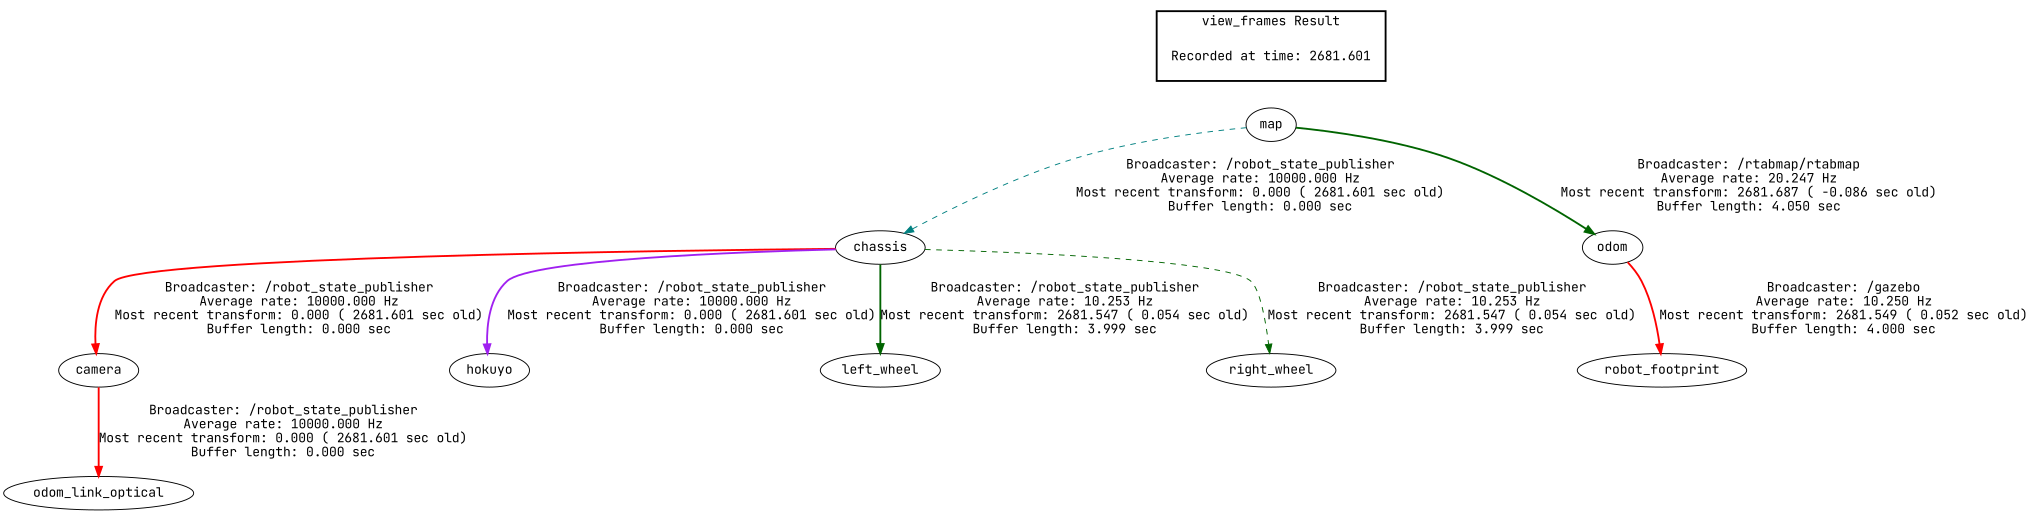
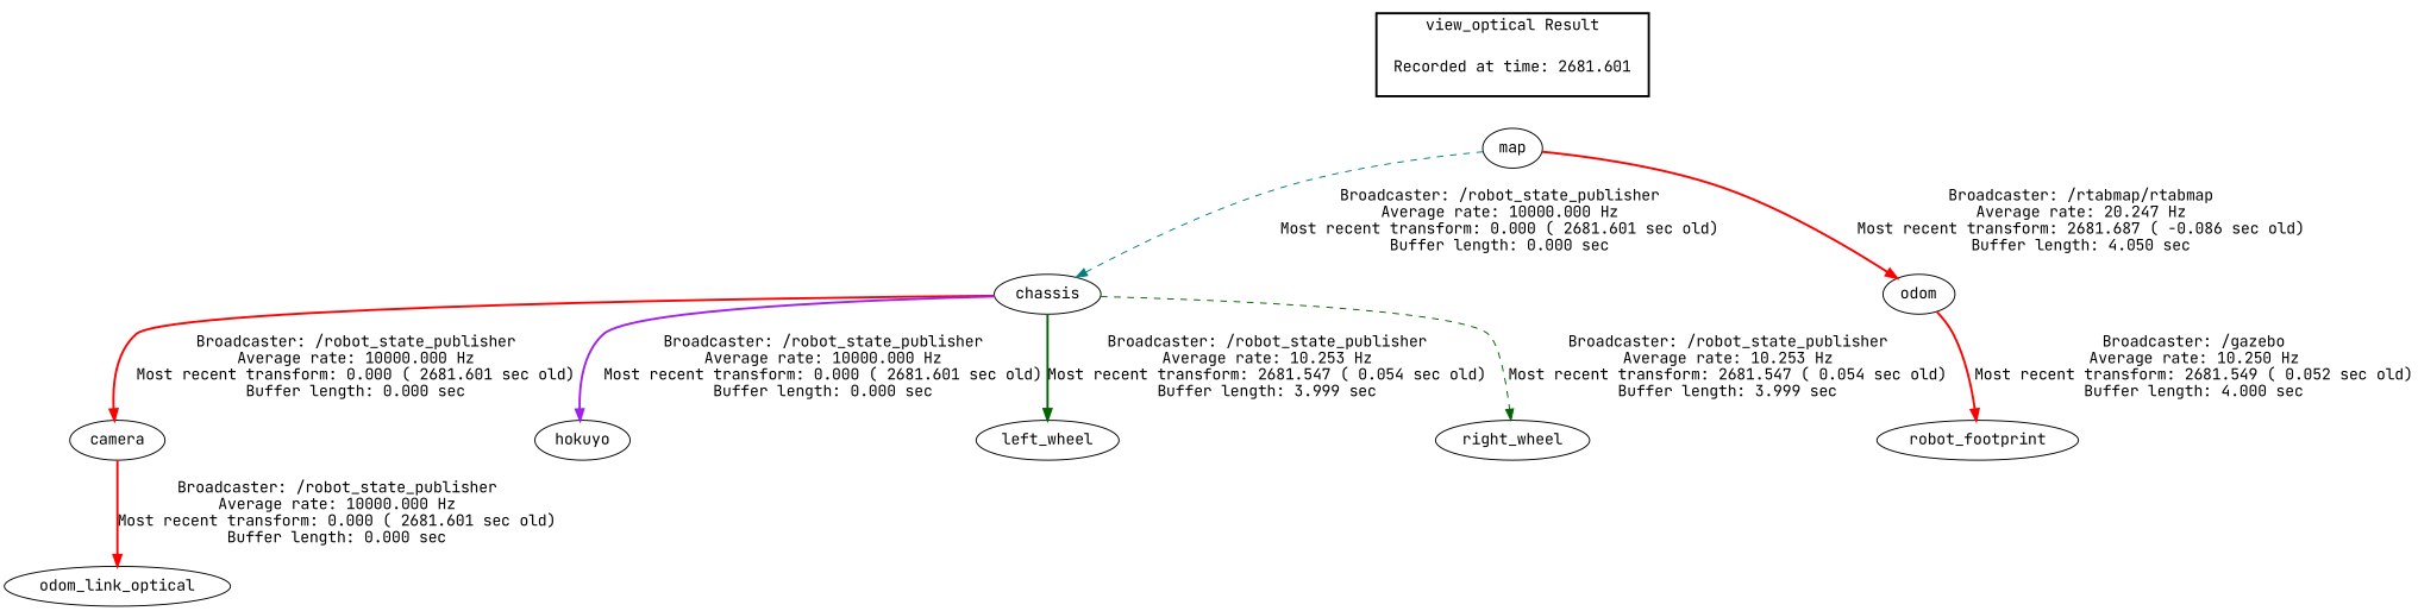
  digraph {
    fontname="JetBrains Mono"
    node [fontname="JetBrains Mono"]
    edge [fontname="JetBrains Mono" style=bold color=red]
    "Recorded at time: 2681.601" [shape=plaintext]
    map
    chassis
    camera
    hokuyo
    left_wheel
    right_wheel
    n8 [label=odom_link_optical]
    odom
    robot_footprint
    subgraph cluster_1 {
      color=black
-     label="view_frames Result"
+     label="view_optical Result"
      style=bold
      "Recorded at time: 2681.601"
    }
    "Recorded at time: 2681.601" -> map [style=invis color=""]
    map -> chassis [color=teal label="Broadcaster: /robot_state_publisher\nAverage rate: 10000.000 Hz\nMost recent transform: 0.000 ( 2681.601 sec old)\nBuffer length: 0.000 sec\n" style=dashed]
-   map -> odom [color=darkgreen label="Broadcaster: /rtabmap/rtabmap\nAverage rate: 20.247 Hz\nMost recent transform: 2681.687 ( -0.086 sec old)\nBuffer length: 4.050 sec\n"]
+   map -> odom [label="Broadcaster: /rtabmap/rtabmap\nAverage rate: 20.247 Hz\nMost recent transform: 2681.687 ( -0.086 sec old)\nBuffer length: 4.050 sec\n"]
    chassis -> camera [label="Broadcaster: /robot_state_publisher\nAverage rate: 10000.000 Hz\nMost recent transform: 0.000 ( 2681.601 sec old)\nBuffer length: 0.000 sec\n"]
    chassis -> hokuyo [color=purple label="Broadcaster: /robot_state_publisher\nAverage rate: 10000.000 Hz\nMost recent transform: 0.000 ( 2681.601 sec old)\nBuffer length: 0.000 sec\n"]
    chassis -> left_wheel [color=darkgreen label="Broadcaster: /robot_state_publisher\nAverage rate: 10.253 Hz\nMost recent transform: 2681.547 ( 0.054 sec old)\nBuffer length: 3.999 sec\n"]
    chassis -> right_wheel [color=darkgreen label="Broadcaster: /robot_state_publisher\nAverage rate: 10.253 Hz\nMost recent transform: 2681.547 ( 0.054 sec old)\nBuffer length: 3.999 sec\n" style=dashed]
    camera -> n8 [label="Broadcaster: /robot_state_publisher\nAverage rate: 10000.000 Hz\nMost recent transform: 0.000 ( 2681.601 sec old)\nBuffer length: 0.000 sec\n"]
    odom -> robot_footprint [label="Broadcaster: /gazebo\nAverage rate: 10.250 Hz\nMost recent transform: 2681.549 ( 0.052 sec old)\nBuffer length: 4.000 sec\n"]
  }
